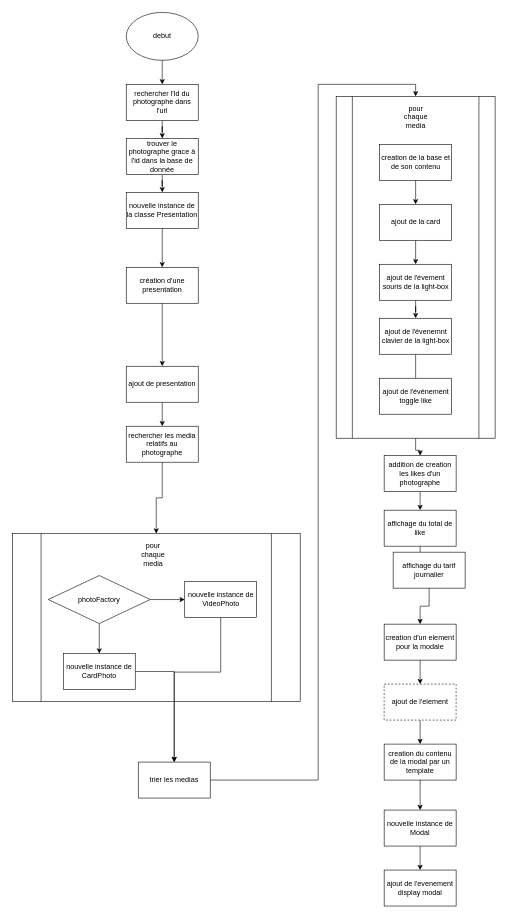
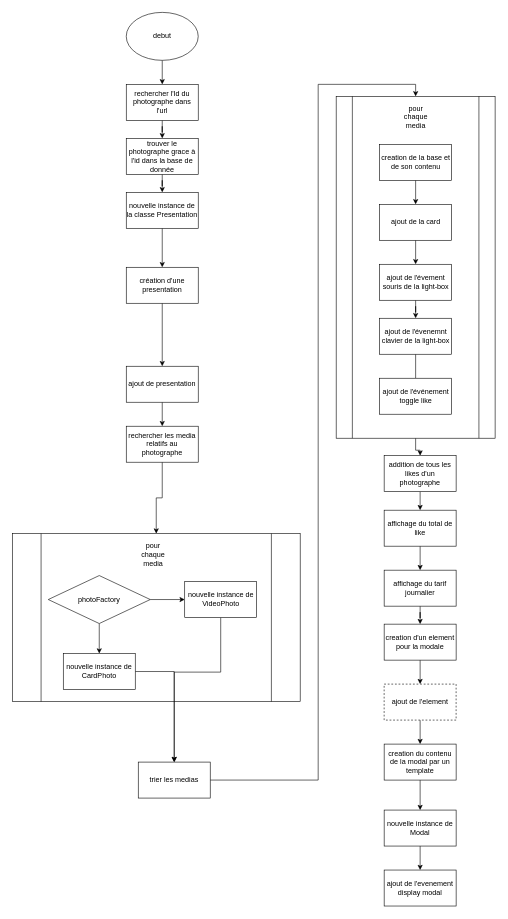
  <mxCell id="0" />
  <mxCell id="1" parent="0" />
  <mxCell id="2" value="" style="shape=process;whiteSpace=wrap;html=1;backgroundOutline=1;" vertex="1" parent="1"><mxGeometry x="20" y="889" width="480" height="280" as="geometry" /></mxCell>
  <mxCell id="3" style="edgeStyle=orthogonalEdgeStyle;rounded=0;orthogonalLoop=1;jettySize=auto;html=1;entryX=0.5;entryY=0;entryDx=0;entryDy=0;" parent="1" source="4" target="6" edge="1"><mxGeometry relative="1" as="geometry" /></mxCell>
  <mxCell id="4" value="&lt;div&gt;debut&lt;/div&gt;" style="ellipse;whiteSpace=wrap;html=1;" parent="1" vertex="1"><mxGeometry x="210" y="20" width="120" height="80" as="geometry" /></mxCell>
  <mxCell id="5" style="edgeStyle=orthogonalEdgeStyle;rounded=0;orthogonalLoop=1;jettySize=auto;html=1;entryX=0.5;entryY=0;entryDx=0;entryDy=0;" parent="1" source="6" target="8" edge="1"><mxGeometry relative="1" as="geometry" /></mxCell>
  <mxCell id="6" value="rechercher l'Id du photographe dans l'url" style="rounded=0;whiteSpace=wrap;html=1;" parent="1" vertex="1"><mxGeometry x="210" y="140" width="120" height="60" as="geometry" /></mxCell>
  <mxCell id="7" style="edgeStyle=orthogonalEdgeStyle;rounded=0;orthogonalLoop=1;jettySize=auto;html=1;" parent="1" source="8" target="10" edge="1"><mxGeometry relative="1" as="geometry" /></mxCell>
  <mxCell id="8" value="trouver le photographe grace à l'id dans la base de donnée" style="rounded=0;whiteSpace=wrap;html=1;" parent="1" vertex="1"><mxGeometry x="210" y="230" width="120" height="60" as="geometry" /></mxCell>
  <mxCell id="9" style="edgeStyle=orthogonalEdgeStyle;rounded=0;orthogonalLoop=1;jettySize=auto;html=1;entryX=0.5;entryY=0;entryDx=0;entryDy=0;" parent="1" source="10" target="12" edge="1"><mxGeometry relative="1" as="geometry" /></mxCell>
  <mxCell id="10" value="nouvelle instance de la classe Presentation" style="rounded=0;whiteSpace=wrap;html=1;" parent="1" vertex="1"><mxGeometry x="210" y="320" width="120" height="60" as="geometry" /></mxCell>
  <mxCell id="11" style="edgeStyle=orthogonalEdgeStyle;rounded=0;orthogonalLoop=1;jettySize=auto;html=1;" parent="1" source="12" target="46" edge="1"><mxGeometry relative="1" as="geometry"><mxPoint x="270" y="525" as="targetPoint" /></mxGeometry></mxCell>
  <mxCell id="12" value="création d'une presentation " style="rounded=0;whiteSpace=wrap;html=1;" parent="1" vertex="1"><mxGeometry x="210" y="445" width="120" height="60" as="geometry" /></mxCell>
  <mxCell id="13" style="edgeStyle=orthogonalEdgeStyle;rounded=0;orthogonalLoop=1;jettySize=auto;html=1;entryX=0.5;entryY=0;entryDx=0;entryDy=0;" edge="1" parent="1" source="14" target="2"><mxGeometry relative="1" as="geometry" /></mxCell>
  <mxCell id="14" value="rechercher les media relatifs au photographe" style="rounded=0;whiteSpace=wrap;html=1;" parent="1" vertex="1"><mxGeometry x="210" y="710" width="120" height="60" as="geometry" /></mxCell>
  <mxCell id="15" style="edgeStyle=orthogonalEdgeStyle;rounded=0;orthogonalLoop=1;jettySize=auto;html=1;entryX=0.5;entryY=0;entryDx=0;entryDy=0;" parent="1" source="16" target="18" edge="1"><mxGeometry relative="1" as="geometry"><mxPoint x="610" y="120" as="targetPoint" /><Array as="points"><mxPoint x="530" y="1300" /><mxPoint x="530" y="140" /><mxPoint x="693" y="140" /></Array></mxGeometry></mxCell>
  <mxCell id="16" value="trier les medias" style="rounded=0;whiteSpace=wrap;html=1;" parent="1" vertex="1"><mxGeometry x="230" y="1270" width="120" height="60" as="geometry" /></mxCell>
  <mxCell id="17" style="edgeStyle=orthogonalEdgeStyle;rounded=0;orthogonalLoop=1;jettySize=auto;html=1;entryX=0.5;entryY=0;entryDx=0;entryDy=0;" edge="1" parent="1" source="18" target="49"><mxGeometry relative="1" as="geometry" /></mxCell>
  <mxCell id="18" value="" style="shape=process;whiteSpace=wrap;html=1;backgroundOutline=1;" parent="1" vertex="1"><mxGeometry x="560" y="160" width="265" height="570" as="geometry" /></mxCell>
  <mxCell id="19" value="pour chaque media" style="text;html=1;strokeColor=none;fillColor=none;align=center;verticalAlign=middle;whiteSpace=wrap;rounded=0;" parent="1" vertex="1"><mxGeometry x="662.5" y="180" width="60" height="30" as="geometry" /></mxCell>
  <mxCell id="20" style="edgeStyle=orthogonalEdgeStyle;rounded=0;orthogonalLoop=1;jettySize=auto;html=1;entryX=0.5;entryY=0;entryDx=0;entryDy=0;" parent="1" source="22" target="24" edge="1"><mxGeometry relative="1" as="geometry" /></mxCell>
  <mxCell id="21" style="edgeStyle=orthogonalEdgeStyle;rounded=0;orthogonalLoop=1;jettySize=auto;html=1;entryX=0;entryY=0.5;entryDx=0;entryDy=0;" parent="1" source="22" target="26" edge="1"><mxGeometry relative="1" as="geometry" /></mxCell>
  <mxCell id="22" value="photoFactory" style="rhombus;whiteSpace=wrap;html=1;" parent="1" vertex="1"><mxGeometry x="80" y="959" width="170" height="80" as="geometry" /></mxCell>
  <mxCell id="23" style="edgeStyle=orthogonalEdgeStyle;rounded=0;orthogonalLoop=1;jettySize=auto;html=1;entryX=0.5;entryY=0;entryDx=0;entryDy=0;" edge="1" parent="1" source="24" target="16"><mxGeometry relative="1" as="geometry" /></mxCell>
  <mxCell id="24" value="nouvelle instance de CardPhoto" style="rounded=0;whiteSpace=wrap;html=1;" parent="1" vertex="1"><mxGeometry x="105" y="1089" width="120" height="60" as="geometry" /></mxCell>
  <mxCell id="25" style="edgeStyle=orthogonalEdgeStyle;rounded=0;orthogonalLoop=1;jettySize=auto;html=1;entryX=0.5;entryY=0;entryDx=0;entryDy=0;" edge="1" parent="1" source="26" target="16"><mxGeometry relative="1" as="geometry"><Array as="points"><mxPoint x="368" y="1120" /><mxPoint x="290" y="1120" /></Array></mxGeometry></mxCell>
  <mxCell id="26" value="nouvelle instance de VideoPhoto" style="rounded=0;whiteSpace=wrap;html=1;" parent="1" vertex="1"><mxGeometry x="307.5" y="969" width="120" height="60" as="geometry" /></mxCell>
  <mxCell id="27" style="edgeStyle=orthogonalEdgeStyle;rounded=0;orthogonalLoop=1;jettySize=auto;html=1;entryX=0.5;entryY=0;entryDx=0;entryDy=0;" edge="1" parent="1" source="28" target="30"><mxGeometry relative="1" as="geometry"><mxPoint x="692.5" y="320" as="targetPoint" /></mxGeometry></mxCell>
  <mxCell id="28" value="creation de la base et de son contenu" style="rounded=0;whiteSpace=wrap;html=1;" parent="1" vertex="1"><mxGeometry x="632.5" y="240" width="120" height="60" as="geometry" /></mxCell>
  <mxCell id="29" style="edgeStyle=orthogonalEdgeStyle;rounded=0;orthogonalLoop=1;jettySize=auto;html=1;" edge="1" parent="1" source="30" target="32"><mxGeometry relative="1" as="geometry" /></mxCell>
  <mxCell id="30" value="ajout de la card" style="rounded=0;whiteSpace=wrap;html=1;" parent="1" vertex="1"><mxGeometry x="632.5" y="340" width="120" height="60" as="geometry" /></mxCell>
  <mxCell id="31" style="edgeStyle=orthogonalEdgeStyle;rounded=0;orthogonalLoop=1;jettySize=auto;html=1;" edge="1" parent="1" source="32" target="34"><mxGeometry relative="1" as="geometry" /></mxCell>
  <mxCell id="32" value="ajout de l'évement souris de la light-box" style="rounded=0;whiteSpace=wrap;html=1;" parent="1" vertex="1"><mxGeometry x="632.5" y="440" width="120" height="60" as="geometry" /></mxCell>
  <mxCell id="33" style="edgeStyle=orthogonalEdgeStyle;rounded=0;orthogonalLoop=1;jettySize=auto;html=1;endArrow=none;" edge="1" parent="1" source="34" target="35"><mxGeometry relative="1" as="geometry" /></mxCell>
  <mxCell id="34" value="ajout de l'évenemnt clavier de la light-box" style="rounded=0;whiteSpace=wrap;html=1;" parent="1" vertex="1"><mxGeometry x="632.5" y="530" width="120" height="60" as="geometry" /></mxCell>
  <mxCell id="35" value="ajout de l'événement toggle like" style="rounded=0;whiteSpace=wrap;html=1;" parent="1" vertex="1"><mxGeometry x="632.5" y="630" width="120" height="60" as="geometry" /></mxCell>
  <mxCell id="36" style="edgeStyle=orthogonalEdgeStyle;rounded=0;orthogonalLoop=1;jettySize=auto;html=1;" parent="1" source="37" target="39" edge="1"><mxGeometry relative="1" as="geometry" /></mxCell>
  <mxCell id="37" value="creation d'un element pour la modale" style="rounded=0;whiteSpace=wrap;html=1;" parent="1" vertex="1"><mxGeometry x="640" y="1040" width="120" height="60" as="geometry" /></mxCell>
  <mxCell id="38" style="edgeStyle=orthogonalEdgeStyle;rounded=0;orthogonalLoop=1;jettySize=auto;html=1;" parent="1" source="39" target="41" edge="1"><mxGeometry relative="1" as="geometry" /></mxCell>
  <mxCell id="39" value="ajout de l'element" style="rounded=0;whiteSpace=wrap;html=1;dashed=1;" parent="1" vertex="1"><mxGeometry x="640" y="1140" width="120" height="60" as="geometry" /></mxCell>
  <mxCell id="40" style="edgeStyle=orthogonalEdgeStyle;rounded=0;orthogonalLoop=1;jettySize=auto;html=1;" parent="1" source="41" target="43" edge="1"><mxGeometry relative="1" as="geometry" /></mxCell>
  <mxCell id="41" value="creation du contenu de la modal par un template" style="rounded=0;whiteSpace=wrap;html=1;" parent="1" vertex="1"><mxGeometry x="640" y="1240" width="120" height="60" as="geometry" /></mxCell>
  <mxCell id="42" style="edgeStyle=orthogonalEdgeStyle;rounded=0;orthogonalLoop=1;jettySize=auto;html=1;" parent="1" source="43" target="44" edge="1"><mxGeometry relative="1" as="geometry" /></mxCell>
  <mxCell id="43" value="nouvelle instance de Modal" style="rounded=0;whiteSpace=wrap;html=1;" parent="1" vertex="1"><mxGeometry x="640" y="1350" width="120" height="60" as="geometry" /></mxCell>
  <mxCell id="44" value="ajout de l'evenement display modal" style="rounded=0;whiteSpace=wrap;html=1;" parent="1" vertex="1"><mxGeometry x="640" y="1450" width="120" height="60" as="geometry" /></mxCell>
  <mxCell id="45" style="edgeStyle=orthogonalEdgeStyle;rounded=0;orthogonalLoop=1;jettySize=auto;html=1;" parent="1" source="46" target="14" edge="1"><mxGeometry relative="1" as="geometry" /></mxCell>
  <mxCell id="46" value="ajout de presentation" style="rounded=0;whiteSpace=wrap;html=1;" parent="1" vertex="1"><mxGeometry x="210" y="610" width="120" height="60" as="geometry" /></mxCell>
  <mxCell id="47" value="pour chaque media" style="text;html=1;strokeColor=none;fillColor=none;align=center;verticalAlign=middle;whiteSpace=wrap;rounded=0;" vertex="1" parent="1"><mxGeometry x="225" y="909" width="60" height="30" as="geometry" /></mxCell>
  <mxCell id="48" style="edgeStyle=orthogonalEdgeStyle;rounded=0;orthogonalLoop=1;jettySize=auto;html=1;exitX=0.5;exitY=1;exitDx=0;exitDy=0;entryX=0.5;entryY=0;entryDx=0;entryDy=0;" edge="1" parent="1" source="49" target="51"><mxGeometry relative="1" as="geometry" /></mxCell>
- <mxCell id="49" value="addition de creation les likes d'un photographe" style="rounded=0;whiteSpace=wrap;html=1;" vertex="1" parent="1"><mxGeometry x="640" y="759" width="120" height="60" as="geometry" /></mxCell>
+ <mxCell id="49" value="addition de tous les likes d'un photographe" style="rounded=0;whiteSpace=wrap;html=1;" vertex="1" parent="1"><mxGeometry x="640" y="759" width="120" height="60" as="geometry" /></mxCell>
  <mxCell id="50" style="edgeStyle=orthogonalEdgeStyle;rounded=0;orthogonalLoop=1;jettySize=auto;html=1;" edge="1" parent="1" source="51" target="53"><mxGeometry relative="1" as="geometry" /></mxCell>
  <mxCell id="51" value="affichage du total de like" style="rounded=0;whiteSpace=wrap;html=1;" vertex="1" parent="1"><mxGeometry x="640" y="850" width="120" height="60" as="geometry" /></mxCell>
  <mxCell id="52" style="edgeStyle=orthogonalEdgeStyle;rounded=0;orthogonalLoop=1;jettySize=auto;html=1;entryX=0.5;entryY=0;entryDx=0;entryDy=0;" edge="1" parent="1" source="53" target="37"><mxGeometry relative="1" as="geometry" /></mxCell>
- <mxCell id="53" value="affichage du tarif journalier" style="rounded=0;whiteSpace=wrap;html=1;" vertex="1" parent="1"><mxGeometry x="655" y="920" width="120" height="60" as="geometry" /></mxCell>
+ <mxCell id="53" value="affichage du tarif journalier" style="rounded=0;whiteSpace=wrap;html=1;" vertex="1" parent="1"><mxGeometry x="640" y="950" width="120" height="60" as="geometry" /></mxCell>
